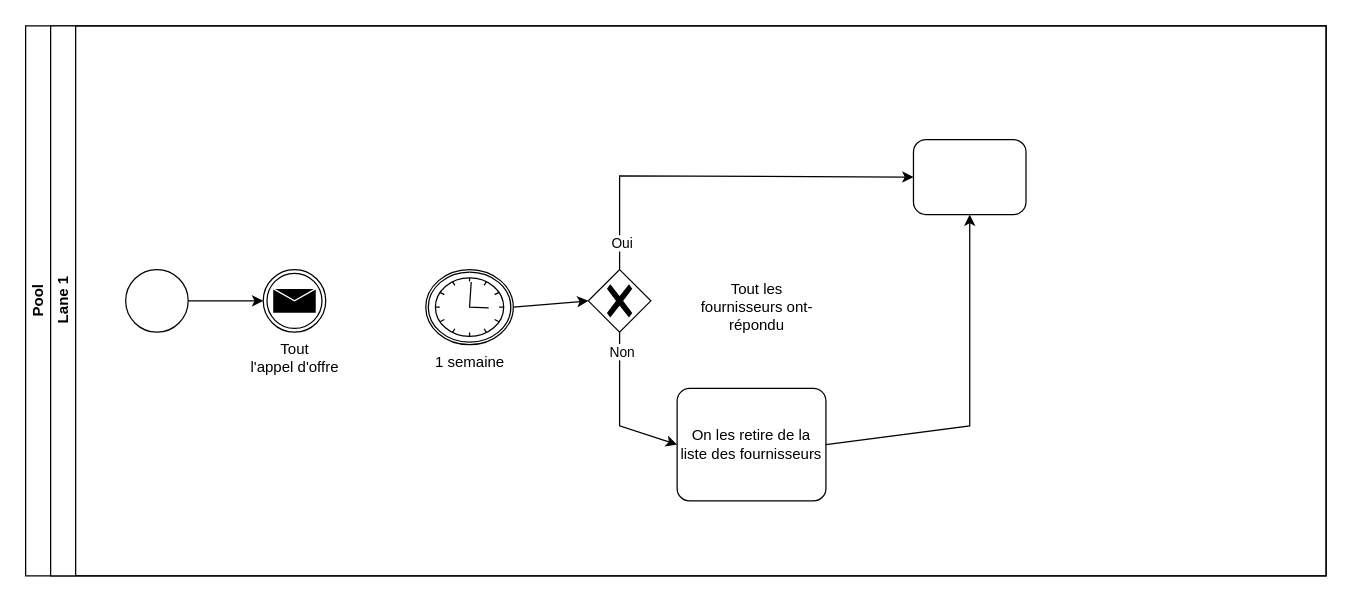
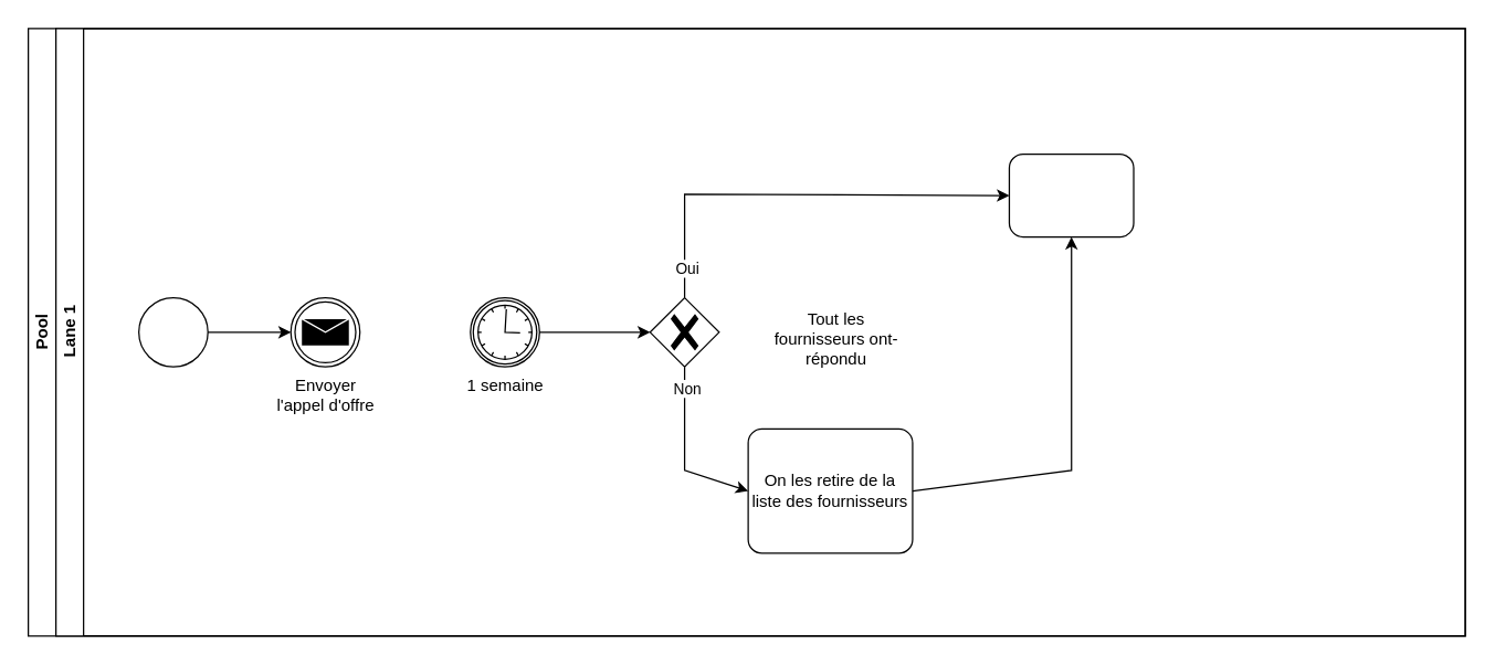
  <mxCell id="0" />
  <mxCell id="1" parent="0" />
  <mxCell id="2" value="Pool" style="swimlane;html=1;childLayout=stackLayout;resizeParent=1;resizeParentMax=0;horizontal=0;startSize=20;horizontalStack=0;whiteSpace=wrap;" vertex="1" parent="1"><mxGeometry width="1040" height="440" as="geometry" x="20" y="20" /></mxCell>
  <mxCell id="3" value="Lane 1" style="swimlane;html=1;startSize=20;horizontal=0;" vertex="1" parent="2"><mxGeometry x="20" width="1020" height="440" as="geometry" /></mxCell>
  <mxCell id="4" value="" style="points=[[0.145,0.145,0],[0.5,0,0],[0.855,0.145,0],[1,0.5,0],[0.855,0.855,0],[0.5,1,0],[0.145,0.855,0],[0,0.5,0]];shape=mxgraph.bpmn.event;html=1;verticalLabelPosition=bottom;labelBackgroundColor=#ffffff;verticalAlign=top;align=center;perimeter=ellipsePerimeter;outlineConnect=0;aspect=fixed;outline=standard;symbol=general;" vertex="1" parent="3"><mxGeometry x="60" y="195" width="50" height="50" as="geometry" /></mxCell>
- <mxCell id="5" value="Tout &lt;br&gt;l'appel d'offre" style="points=[[0.145,0.145,0],[0.5,0,0],[0.855,0.145,0],[1,0.5,0],[0.855,0.855,0],[0.5,1,0],[0.145,0.855,0],[0,0.5,0]];shape=mxgraph.bpmn.event;html=1;verticalLabelPosition=bottom;labelBackgroundColor=#ffffff;verticalAlign=top;align=center;perimeter=ellipsePerimeter;outlineConnect=0;aspect=fixed;outline=throwing;symbol=message;" vertex="1" parent="3"><mxGeometry x="170" y="195" width="50" height="50" as="geometry" /></mxCell>
- <mxCell id="6" value="1 semaine" style="points=[[0.145,0.145,0],[0.5,0,0],[0.855,0.145,0],[1,0.5,0],[0.855,0.855,0],[0.5,1,0],[0.145,0.855,0],[0,0.5,0]];shape=mxgraph.bpmn.event;html=1;verticalLabelPosition=bottom;labelBackgroundColor=#ffffff;verticalAlign=top;align=center;perimeter=ellipsePerimeter;outlineConnect=0;aspect=fixed;outline=catching;symbol=timer;" vertex="1" parent="3"><mxGeometry x="300" y="195" width="70" height="60" as="geometry" /></mxCell>
+ <mxCell id="5" value="Envoyer &lt;br&gt;l'appel d'offre" style="points=[[0.145,0.145,0],[0.5,0,0],[0.855,0.145,0],[1,0.5,0],[0.855,0.855,0],[0.5,1,0],[0.145,0.855,0],[0,0.5,0]];shape=mxgraph.bpmn.event;html=1;verticalLabelPosition=bottom;labelBackgroundColor=#ffffff;verticalAlign=top;align=center;perimeter=ellipsePerimeter;outlineConnect=0;aspect=fixed;outline=throwing;symbol=message;" vertex="1" parent="3"><mxGeometry x="170" y="195" width="50" height="50" as="geometry" /></mxCell>
+ <mxCell id="6" value="1 semaine" style="points=[[0.145,0.145,0],[0.5,0,0],[0.855,0.145,0],[1,0.5,0],[0.855,0.855,0],[0.5,1,0],[0.145,0.855,0],[0,0.5,0]];shape=mxgraph.bpmn.event;html=1;verticalLabelPosition=bottom;labelBackgroundColor=#ffffff;verticalAlign=top;align=center;perimeter=ellipsePerimeter;outlineConnect=0;aspect=fixed;outline=catching;symbol=timer;" vertex="1" parent="3"><mxGeometry x="300" y="195" width="50" height="50" as="geometry" /></mxCell>
  <mxCell id="7" value="" style="points=[[0.25,0.25,0],[0.5,0,0],[0.75,0.25,0],[1,0.5,0],[0.75,0.75,0],[0.5,1,0],[0.25,0.75,0],[0,0.5,0]];shape=mxgraph.bpmn.gateway2;html=1;verticalLabelPosition=bottom;labelBackgroundColor=#ffffff;verticalAlign=top;align=center;perimeter=rhombusPerimeter;outlineConnect=0;outline=none;symbol=none;gwType=exclusive;" vertex="1" parent="3"><mxGeometry x="430" y="195" width="50" height="50" as="geometry" /></mxCell>
  <mxCell id="8" value="Tout les fournisseurs ont-répondu" style="text;html=1;strokeColor=none;fillColor=none;align=center;verticalAlign=middle;whiteSpace=wrap;rounded=0;" vertex="1" parent="3"><mxGeometry x="515" y="192.5" width="100" height="65" as="geometry" /></mxCell>
  <mxCell id="9" value="" style="endArrow=classic;html=1;rounded=0;exitX=1;exitY=0.5;exitDx=0;exitDy=0;exitPerimeter=0;entryX=0;entryY=0.5;entryDx=0;entryDy=0;entryPerimeter=0;" edge="1" parent="3" source="4" target="5"><mxGeometry width="50" height="50" relative="1" as="geometry"><mxPoint x="260" y="340" as="sourcePoint" /><mxPoint x="310" y="290" as="targetPoint" /></mxGeometry></mxCell>
  <mxCell id="10" value="" style="endArrow=classic;html=1;rounded=0;exitX=1;exitY=0.5;exitDx=0;exitDy=0;exitPerimeter=0;entryX=0;entryY=0.5;entryDx=0;entryDy=0;entryPerimeter=0;" edge="1" parent="3" source="6" target="7"><mxGeometry width="50" height="50" relative="1" as="geometry"><mxPoint x="450" y="350" as="sourcePoint" /><mxPoint x="500" y="300" as="targetPoint" /></mxGeometry></mxCell>
  <mxCell id="11" value="" style="points=[[0.25,0,0],[0.5,0,0],[0.75,0,0],[1,0.25,0],[1,0.5,0],[1,0.75,0],[0.75,1,0],[0.5,1,0],[0.25,1,0],[0,0.75,0],[0,0.5,0],[0,0.25,0]];shape=mxgraph.bpmn.task;whiteSpace=wrap;rectStyle=rounded;size=10;html=1;container=1;expand=0;collapsible=0;taskMarker=abstract;" vertex="1" parent="3"><mxGeometry x="690" y="91" width="90" height="60" as="geometry" /></mxCell>
  <mxCell id="12" value="" style="endArrow=classic;html=1;rounded=0;exitX=0.5;exitY=0;exitDx=0;exitDy=0;exitPerimeter=0;entryX=0;entryY=0.5;entryDx=0;entryDy=0;entryPerimeter=0;" edge="1" parent="3" source="7" target="11"><mxGeometry width="50" height="50" relative="1" as="geometry"><mxPoint x="390" y="110" as="sourcePoint" /><mxPoint x="440" y="60" as="targetPoint" /><Array as="points"><mxPoint x="455" y="120" /></Array></mxGeometry></mxCell>
  <mxCell id="13" value="Oui" style="edgeLabel;html=1;align=center;verticalAlign=middle;resizable=0;points=[];" vertex="1" connectable="0" parent="12"><mxGeometry x="-0.858" y="-1" relative="1" as="geometry"><mxPoint as="offset" /></mxGeometry></mxCell>
  <mxCell id="14" value="On les retire de la liste des fournisseurs" style="points=[[0.25,0,0],[0.5,0,0],[0.75,0,0],[1,0.25,0],[1,0.5,0],[1,0.75,0],[0.75,1,0],[0.5,1,0],[0.25,1,0],[0,0.75,0],[0,0.5,0],[0,0.25,0]];shape=mxgraph.bpmn.task;whiteSpace=wrap;rectStyle=rounded;size=10;html=1;container=1;expand=0;collapsible=0;taskMarker=abstract;" vertex="1" parent="3"><mxGeometry x="501" y="290" width="119" height="90" as="geometry" /></mxCell>
  <mxCell id="15" value="" style="endArrow=classic;html=1;rounded=0;exitX=0.5;exitY=1;exitDx=0;exitDy=0;exitPerimeter=0;entryX=0;entryY=0.5;entryDx=0;entryDy=0;entryPerimeter=0;" edge="1" parent="3" source="7" target="14"><mxGeometry width="50" height="50" relative="1" as="geometry"><mxPoint x="410" y="390" as="sourcePoint" /><mxPoint x="460" y="340" as="targetPoint" /><Array as="points"><mxPoint x="455" y="320" /></Array></mxGeometry></mxCell>
  <mxCell id="16" value="Non" style="edgeLabel;html=1;align=center;verticalAlign=middle;resizable=0;points=[];" vertex="1" connectable="0" parent="15"><mxGeometry x="-0.752" y="1" relative="1" as="geometry"><mxPoint as="offset" /></mxGeometry></mxCell>
  <mxCell id="17" value="" style="endArrow=classic;html=1;rounded=0;exitX=1;exitY=0.5;exitDx=0;exitDy=0;exitPerimeter=0;entryX=0.5;entryY=1;entryDx=0;entryDy=0;entryPerimeter=0;" edge="1" parent="3" source="14" target="11"><mxGeometry width="50" height="50" relative="1" as="geometry"><mxPoint x="680" y="340" as="sourcePoint" /><mxPoint x="730" y="290" as="targetPoint" /><Array as="points"><mxPoint x="735" y="320" /></Array></mxGeometry></mxCell>
